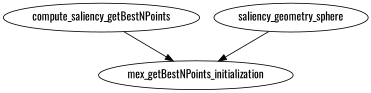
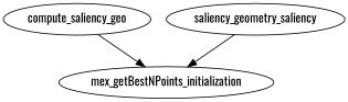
  digraph {
    fontname=Oswald
    node [fontname=Oswald]
    edge [fontname=Oswald]
-   compute_saliency_geo [label=compute_saliency_getBestNPoints]
+   compute_saliency_geo
    mex_getBestNPoints_initialization
-   saliency_geometry_sphere
+   saliency_geometry_sphere [label=saliency_geometry_saliency]
    compute_saliency_geo -> mex_getBestNPoints_initialization
    saliency_geometry_sphere -> mex_getBestNPoints_initialization
  }
